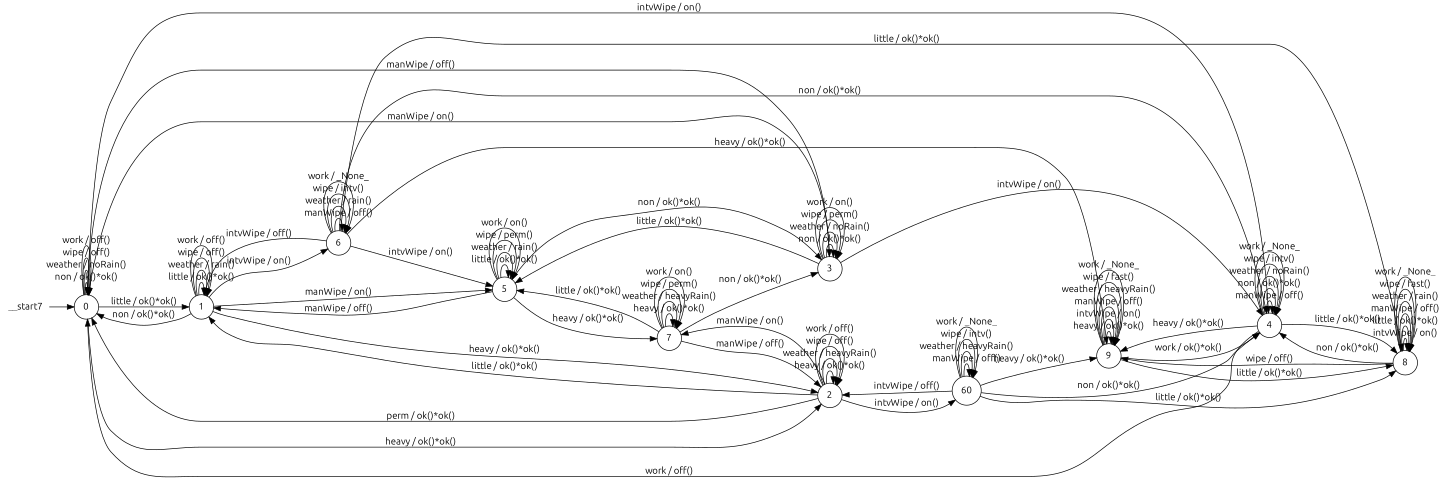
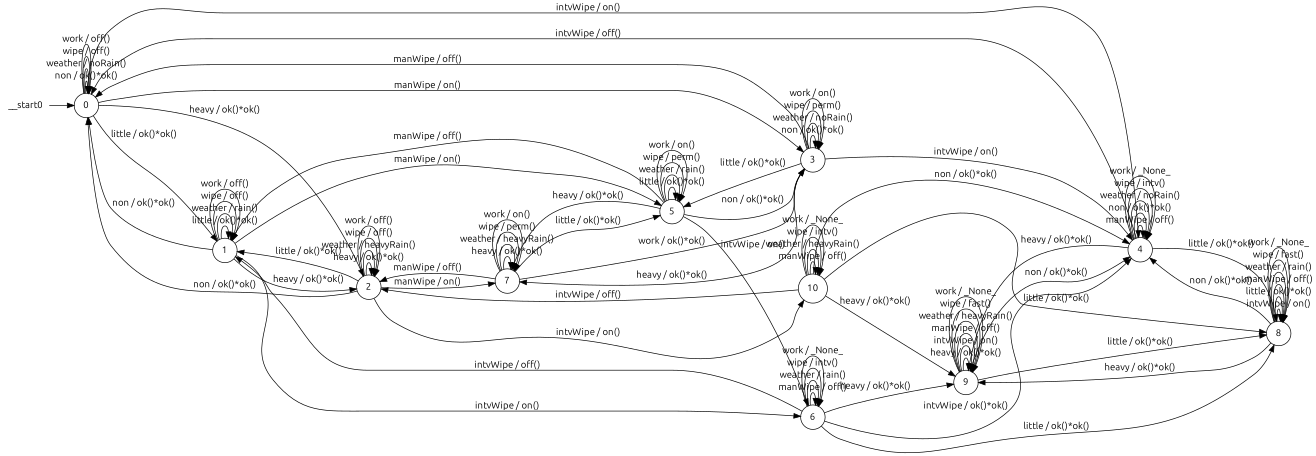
  digraph {
    fontname=Ubuntu
    rankdir=LR
    node [fontname=Ubuntu shape=circle]
    edge [fontname=Ubuntu]
    n1 [label=0]
    n2 [label=1]
    n3 [label=2]
    n4 [label=3]
    n5 [label=4]
    n6 [label=5]
    n7 [label=6]
    n8 [label=7]
-   n9 [label=60]
+   n9 [label=10]
    n10 [label=8]
    n11 [label=9]
-   __start0 [height=0 shape=none width=0 label=__start7]
+   __start0 [height=0 shape=none width=0]
    n1 -> n1 [label="non / ok()*ok()"]
    n1 -> n1 [label="weather / noRain()"]
    n1 -> n1 [label="wipe / off()"]
    n1 -> n1 [label="work / off()"]
    n1 -> n2 [label="little / ok()*ok()"]
    n1 -> n3 [label="heavy / ok()*ok()"]
    n1 -> n4 [label="manWipe / on()"]
    n1 -> n5 [label="intvWipe / on()"]
    n2 -> n1 [label="non / ok()*ok()"]
    n2 -> n2 [label="little / ok()*ok()"]
    n2 -> n2 [label="weather / rain()"]
    n2 -> n2 [label="wipe / off()"]
    n2 -> n2 [label="work / off()"]
    n2 -> n3 [label="heavy / ok()*ok()"]
    n2 -> n6 [label="manWipe / on()"]
    n2 -> n7 [label="intvWipe / on()"]
-   n3 -> n1 [label="perm / ok()*ok()"]
+   n3 -> n1 [label="non / ok()*ok()"]
    n3 -> n2 [label="little / ok()*ok()"]
    n3 -> n3 [label="heavy / ok()*ok()"]
    n3 -> n3 [label="weather / heavyRain()"]
    n3 -> n3 [label="wipe / off()"]
    n3 -> n3 [label="work / off()"]
    n3 -> n8 [label="manWipe / on()"]
    n3 -> n9 [label="intvWipe / on()"]
    n4 -> n1 [label="manWipe / off()"]
    n4 -> n4 [label="non / ok()*ok()"]
    n4 -> n4 [label="weather / noRain()"]
    n4 -> n4 [label="wipe / perm()"]
    n4 -> n4 [label="work / on()"]
    n4 -> n5 [label="intvWipe / on()"]
    n4 -> n6 [label="little / ok()*ok()"]
-   n5 -> n1 [label="work / off()"]
+   n4 -> n8 [label="heavy / ok()*ok()"]
+   n5 -> n1 [label="intvWipe / off()"]
    n5 -> n5 [label="manWipe / off()"]
    n5 -> n5 [label="non / ok()*ok()"]
    n5 -> n5 [label="weather / noRain()"]
    n5 -> n5 [label="wipe / intv()"]
    n5 -> n5 [label="work / _None_"]
    n5 -> n10 [label="little / ok()*ok()"]
    n5 -> n11 [label="heavy / ok()*ok()"]
    n6 -> n2 [label="manWipe / off()"]
    n6 -> n4 [label="non / ok()*ok()"]
    n6 -> n6 [label="little / ok()*ok()"]
    n6 -> n6 [label="weather / rain()"]
    n6 -> n6 [label="wipe / perm()"]
    n6 -> n6 [label="work / on()"]
-   n7 -> n6 [label="intvWipe / on()"]
+   n6 -> n7 [label="intvWipe / on()"]
    n6 -> n8 [label="heavy / ok()*ok()"]
    n7 -> n2 [label="intvWipe / off()"]
-   n7 -> n5 [label="non / ok()*ok()"]
+   n7 -> n5 [label="intvWipe / ok()*ok()"]
    n7 -> n7 [label="manWipe / off()"]
    n7 -> n7 [label="weather / rain()"]
    n7 -> n7 [label="wipe / intv()"]
    n7 -> n7 [label="work / _None_"]
    n7 -> n10 [label="little / ok()*ok()"]
    n7 -> n11 [label="heavy / ok()*ok()"]
    n8 -> n3 [label="manWipe / off()"]
-   n8 -> n4 [label="non / ok()*ok()"]
+   n8 -> n4 [label="work / ok()*ok()"]
    n8 -> n6 [label="little / ok()*ok()"]
    n8 -> n8 [label="heavy / ok()*ok()"]
    n8 -> n8 [label="weather / heavyRain()"]
    n8 -> n8 [label="wipe / perm()"]
    n8 -> n8 [label="work / on()"]
    n9 -> n3 [label="intvWipe / off()"]
    n9 -> n5 [label="non / ok()*ok()"]
    n9 -> n9 [label="manWipe / off()"]
    n9 -> n9 [label="weather / heavyRain()"]
    n9 -> n9 [label="wipe / intv()"]
    n9 -> n9 [label="work / _None_"]
    n9 -> n10 [label="little / ok()*ok()"]
    n9 -> n11 [label="heavy / ok()*ok()"]
    n10 -> n5 [label="non / ok()*ok()"]
    n10 -> n10 [label="intvWipe / on()"]
    n10 -> n10 [label="little / ok()*ok()"]
    n10 -> n10 [label="manWipe / off()"]
    n10 -> n10 [label="weather / rain()"]
    n10 -> n10 [label="wipe / fast()"]
    n10 -> n10 [label="work / _None_"]
-   n10 -> n11 [label="wipe / off()"]
-   n11 -> n5 [label="work / ok()*ok()"]
+   n10 -> n11 [label="heavy / ok()*ok()"]
+   n11 -> n5 [label="non / ok()*ok()"]
    n11 -> n10 [label="little / ok()*ok()"]
    n11 -> n11 [label="heavy / ok()*ok()"]
    n11 -> n11 [label="intvWipe / on()"]
    n11 -> n11 [label="manWipe / off()"]
    n11 -> n11 [label="weather / heavyRain()"]
    n11 -> n11 [label="wipe / fast()"]
    n11 -> n11 [label="work / _None_"]
    __start0 -> n1
  }
